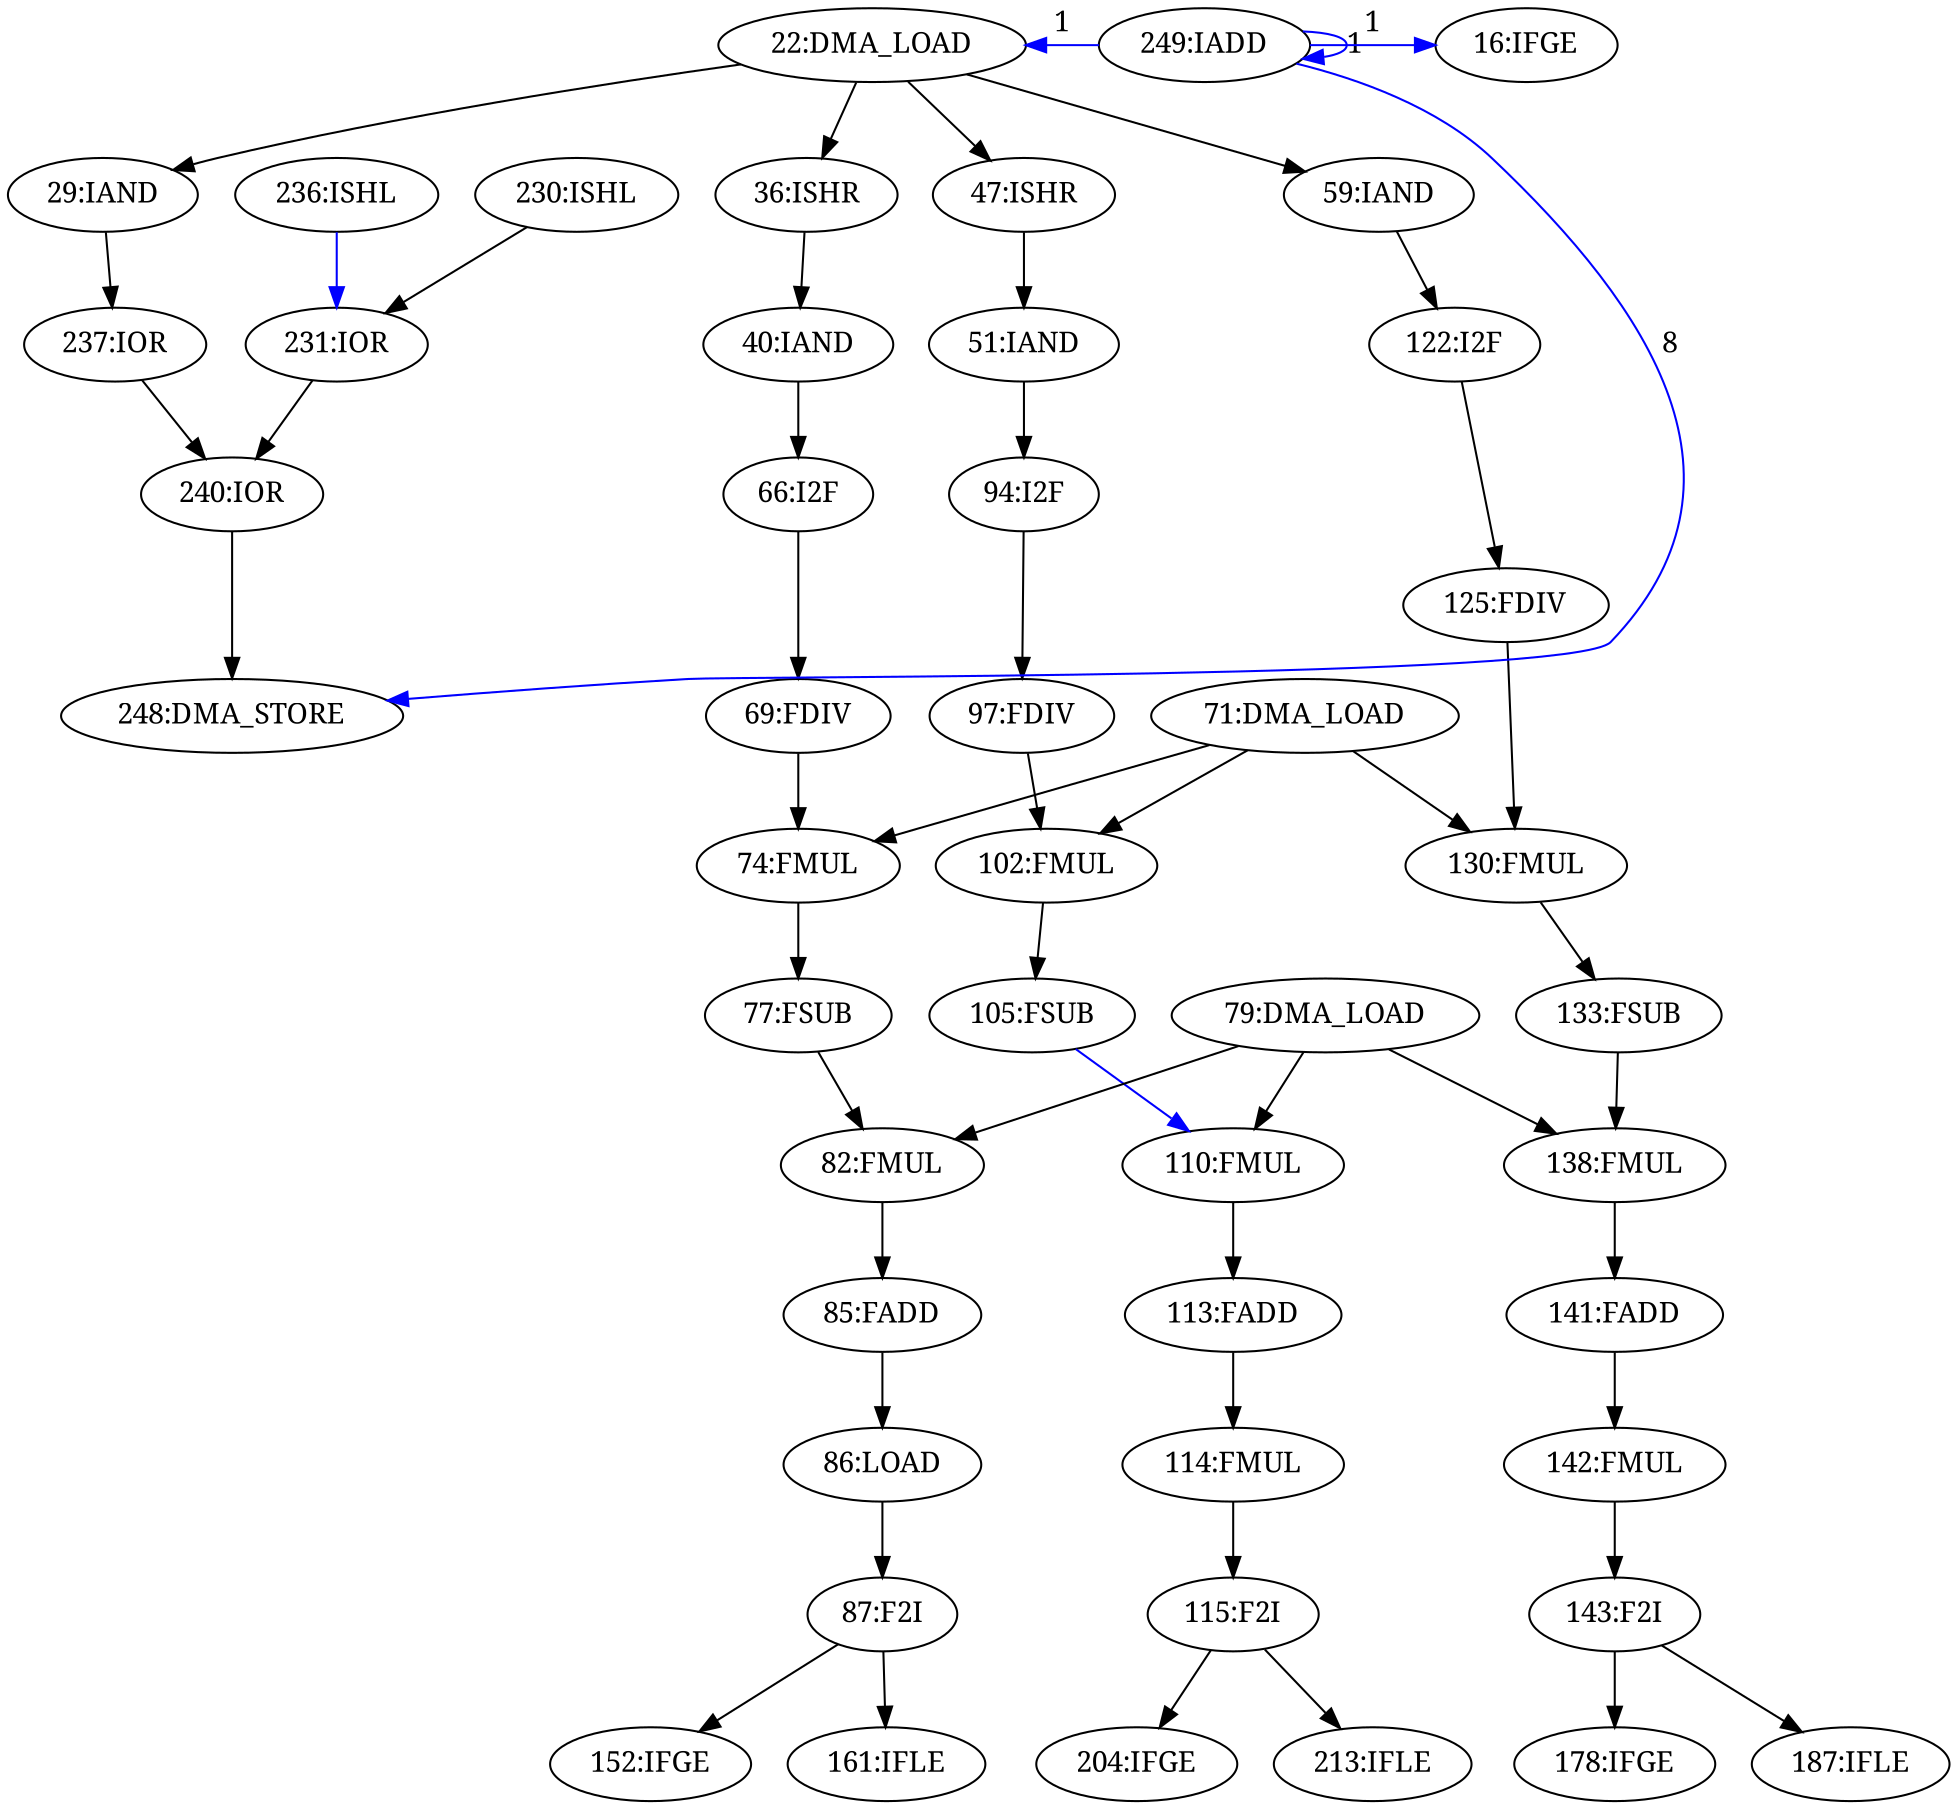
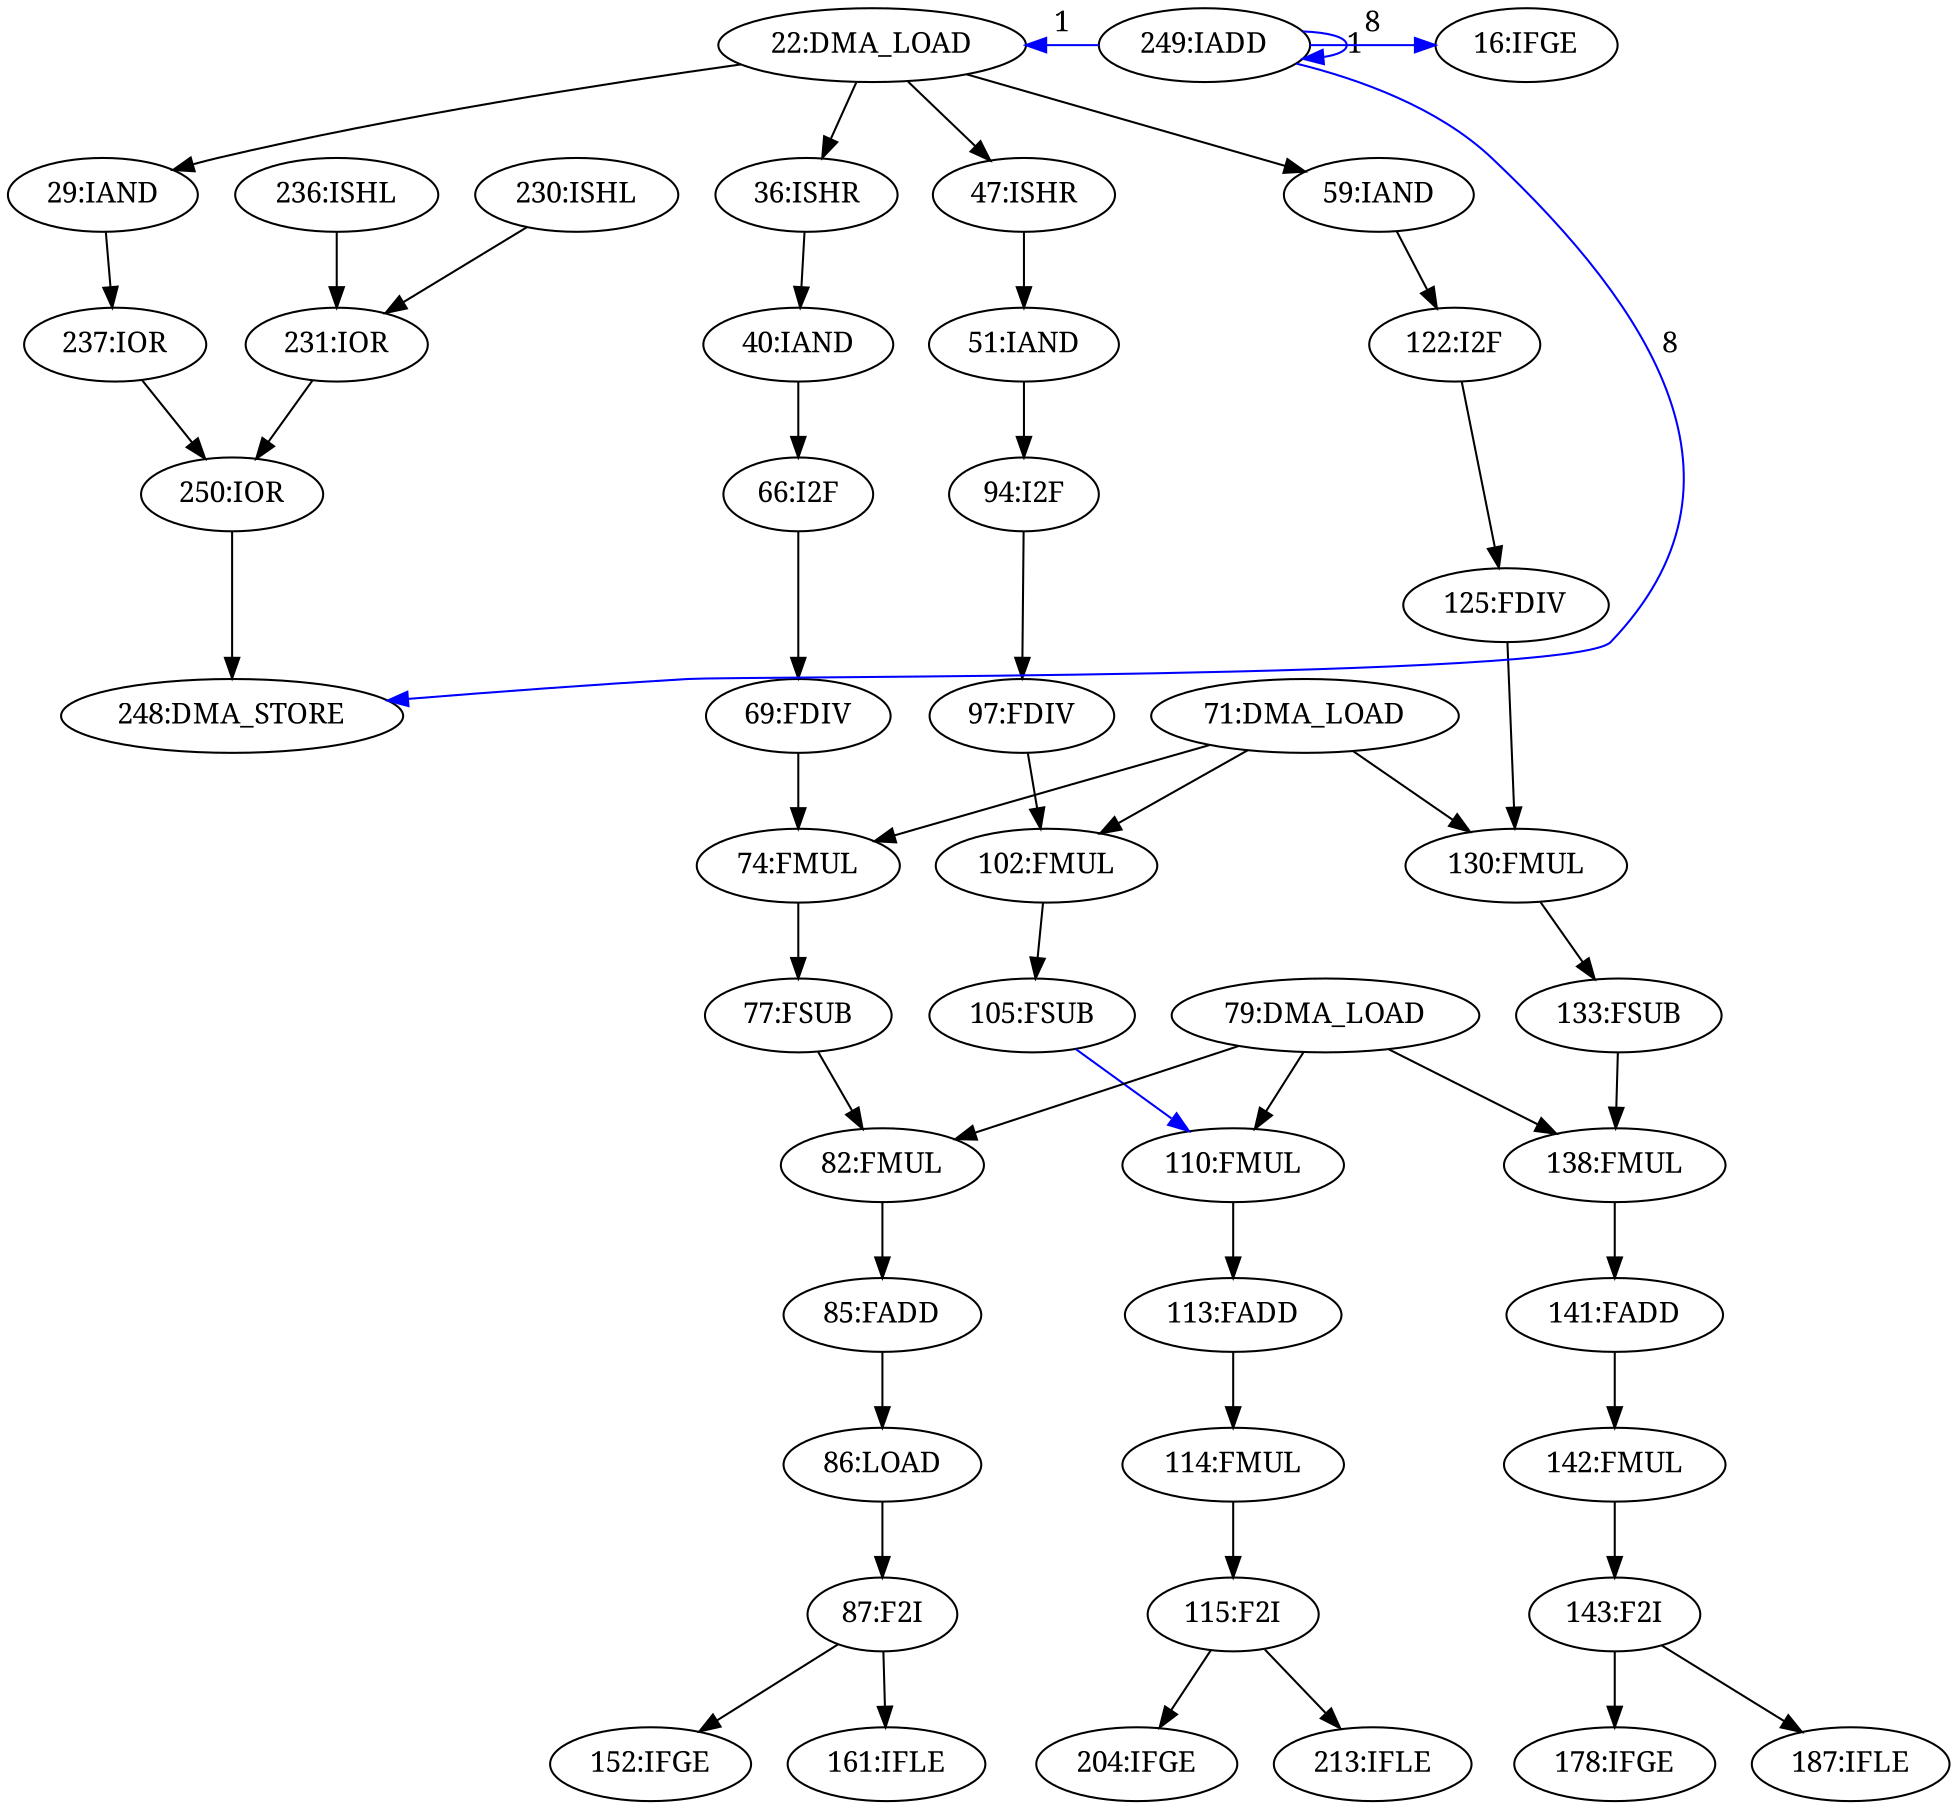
  digraph {
    fontname="Noto Serif"
    node [fontname="Noto Serif"]
    edge [fontname="Noto Serif"]
    n1 [label="133:FSUB"]
    n2 [label="138:FMUL"]
    n3 [label="141:FADD"]
    n4 [label="130:FMUL"]
    n5 [label="86:LOAD"]
    n6 [label="87:F2I"]
    n7 [label="152:IFGE"]
    n8 [label="161:IFLE"]
    n9 [label="85:FADD"]
    n10 [label="102:FMUL"]
    n11 [label="105:FSUB"]
    n12 [label="110:FMUL"]
    n13 [label="97:FDIV"]
    n14 [label="71:DMA_LOAD"]
    n15 [label="74:FMUL"]
    n16 [label="77:FSUB"]
    n17 [label="204:IFGE"]
    n18 [label="115:F2I"]
    n19 [label="213:IFLE"]
    n20 [label="114:FMUL"]
    n21 [label="113:FADD"]
    n22 [label="125:FDIV"]
    n23 [label="122:I2F"]
    n24 [label="94:I2F"]
    n25 [label="51:IAND"]
    n26 [label="47:ISHR"]
    n27 [label="22:DMA_LOAD"]
    n28 [label="36:ISHR"]
    n29 [label="29:IAND"]
    n30 [label="59:IAND"]
    n31 [label="40:IAND"]
    n32 [label="237:IOR"]
    n33 [label="66:I2F"]
    n34 [label="69:FDIV"]
-   n35 [label="240:IOR"]
+   n35 [label="250:IOR"]
    n36 [label="248:DMA_STORE"]
    n37 [label="231:IOR"]
    n38 [label="178:IFGE"]
    n39 [label="143:F2I"]
    n40 [label="187:IFLE"]
    n41 [label="230:ISHL"]
    n42 [label="236:ISHL"]
    n43 [label="82:FMUL"]
    n44 [label="79:DMA_LOAD"]
    n45 [label="142:FMUL"]
    n46 [label="249:IADD"]
    n47 [label="16:IFGE"]
    n1 -> n2
    n2 -> n3
    n3 -> n45
    n4 -> n1
    n5 -> n6
    n6 -> n7
    n6 -> n8
    n9 -> n5
    n10 -> n11
    n11 -> n12 [color=blue]
    n12 -> n21
    n13 -> n10
    n14 -> n4
    n14 -> n10
    n14 -> n15
    n15 -> n16
    n16 -> n43
    n18 -> n17
    n18 -> n19
    n20 -> n18
    n21 -> n20
    n22 -> n4
    n23 -> n22
    n24 -> n13
    n25 -> n24
    n26 -> n25
    n27 -> n26
    n27 -> n28
    n27 -> n29
    n27 -> n30
    n28 -> n31
    n29 -> n32
    n30 -> n23
    n31 -> n33
    n32 -> n35
    n33 -> n34
    n34 -> n15
    n35 -> n36
    n37 -> n35
    n39 -> n38
    n39 -> n40
    n41 -> n37
-   n42 -> n37 [color=blue]
+   n42 -> n37
    n43 -> n9
    n44 -> n2
    n44 -> n12
    n44 -> n43
    n45 -> n39
    n46 -> n27 [color=blue constraint=false label=1]
    n46 -> n36 [color=blue constraint=false label=8]
    n46 -> n46 [color=blue constraint=false label=1]
-   n46 -> n47 [color=blue constraint=false label=1]
+   n46 -> n47 [color=blue constraint=false label=8]
  }
